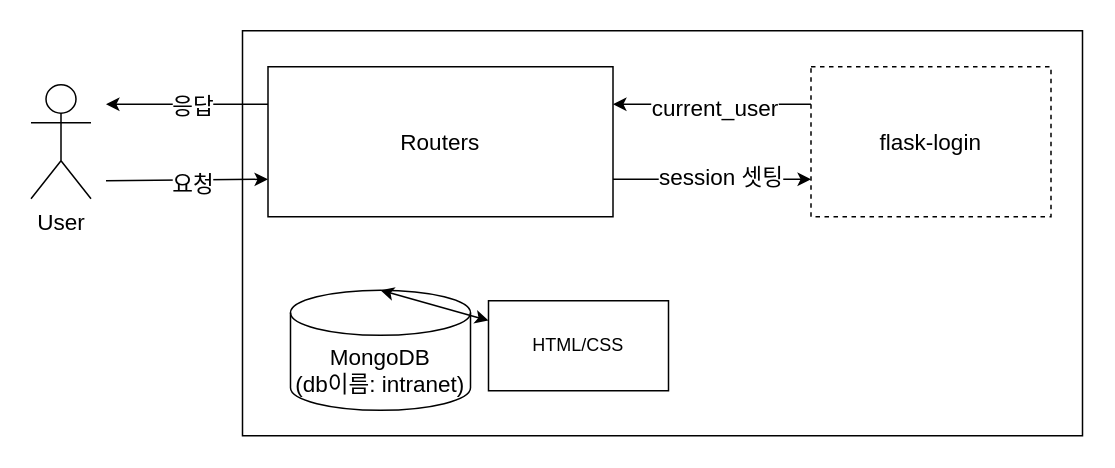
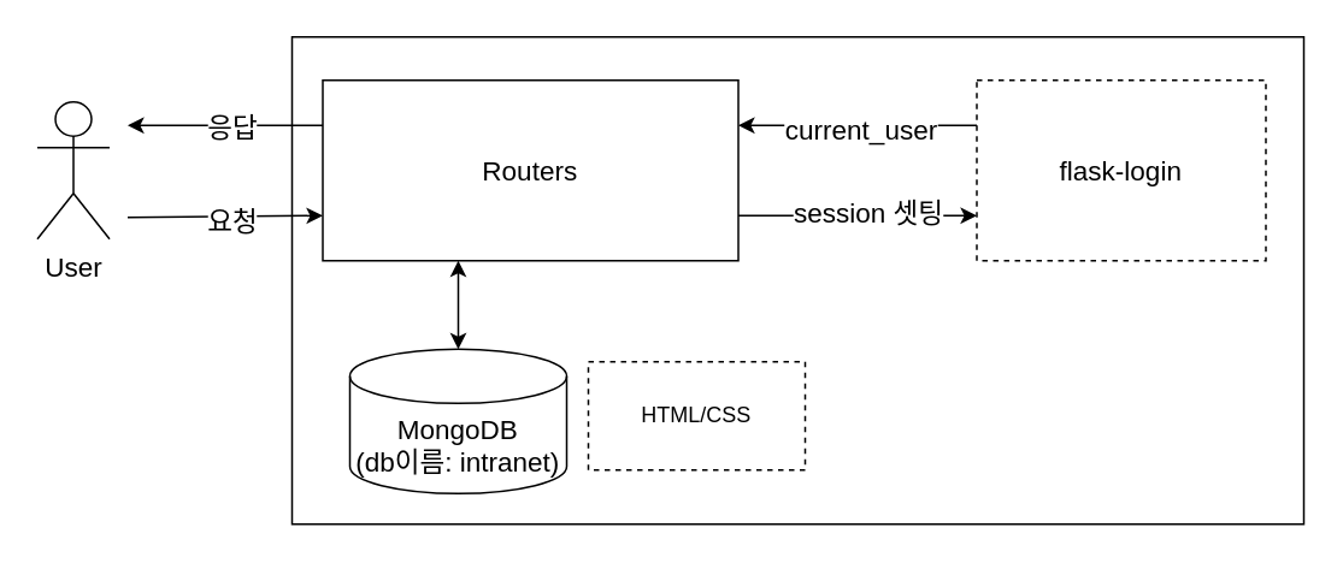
  <mxCell id="0" />
  <mxCell id="1" parent="0" />
  <mxCell id="2" value="" style="rounded=0;whiteSpace=wrap;html=1;" parent="1" vertex="1"><mxGeometry x="161" y="20" width="560" height="270" as="geometry" /></mxCell>
  <mxCell id="3" style="edgeStyle=orthogonalEdgeStyle;rounded=0;orthogonalLoop=1;jettySize=auto;html=1;exitX=1;exitY=0.75;exitDx=0;exitDy=0;entryX=0;entryY=0.75;entryDx=0;entryDy=0;" parent="1" source="7" target="11" edge="1"><mxGeometry relative="1" as="geometry" /></mxCell>
  <mxCell id="4" value="session 셋팅" style="edgeLabel;html=1;align=center;verticalAlign=middle;resizable=0;points=[];fontSize=15;" parent="3" vertex="1" connectable="0"><mxGeometry x="0.076" y="3" relative="1" as="geometry"><mxPoint as="offset" /></mxGeometry></mxCell>
  <mxCell id="5" style="edgeStyle=orthogonalEdgeStyle;rounded=0;orthogonalLoop=1;jettySize=auto;html=1;exitX=0;exitY=0.25;exitDx=0;exitDy=0;fontSize=15;" parent="1" source="7" edge="1"><mxGeometry relative="1" as="geometry"><mxPoint x="70" y="69" as="targetPoint" /></mxGeometry></mxCell>
  <mxCell id="6" value="응답" style="edgeLabel;html=1;align=center;verticalAlign=middle;resizable=0;points=[];fontSize=15;" parent="5" vertex="1" connectable="0"><mxGeometry x="-0.06" relative="1" as="geometry"><mxPoint as="offset" /></mxGeometry></mxCell>
  <mxCell id="7" value="Routers" style="rounded=0;whiteSpace=wrap;html=1;align=center;fontSize=15;" parent="1" vertex="1"><mxGeometry x="178" y="44" width="230" height="100" as="geometry" /></mxCell>
  <mxCell id="8" value="MongoDB&lt;div&gt;(db이름: intranet)&lt;/div&gt;" style="shape=cylinder3;whiteSpace=wrap;html=1;boundedLbl=1;backgroundOutline=1;size=15;fontSize=15;" parent="1" vertex="1"><mxGeometry x="193" y="193" width="120" height="80" as="geometry" /></mxCell>
  <mxCell id="9" style="edgeStyle=orthogonalEdgeStyle;rounded=0;orthogonalLoop=1;jettySize=auto;html=1;exitX=0;exitY=0.25;exitDx=0;exitDy=0;entryX=1;entryY=0.25;entryDx=0;entryDy=0;" parent="1" source="11" target="7" edge="1"><mxGeometry relative="1" as="geometry" /></mxCell>
  <mxCell id="10" value="current_user" style="edgeLabel;html=1;align=center;verticalAlign=middle;resizable=0;points=[];fontSize=15;" parent="9" vertex="1" connectable="0"><mxGeometry x="-0.018" y="1" relative="1" as="geometry"><mxPoint as="offset" /></mxGeometry></mxCell>
  <mxCell id="11" value="&lt;div&gt;flask-login&lt;/div&gt;" style="rounded=0;whiteSpace=wrap;html=1;fontSize=15;dashed=1;" parent="1" vertex="1"><mxGeometry x="540" y="44" width="160" height="100" as="geometry" /></mxCell>
  <mxCell id="12" value="User" style="shape=umlActor;verticalLabelPosition=bottom;verticalAlign=top;html=1;outlineConnect=0;fontSize=15;" parent="1" vertex="1"><mxGeometry x="20" y="56" width="40" height="76" as="geometry" /></mxCell>
  <mxCell id="13" value="" style="endArrow=classic;html=1;rounded=0;entryX=0;entryY=0.75;entryDx=0;entryDy=0;" parent="1" target="7" edge="1"><mxGeometry width="50" height="50" relative="1" as="geometry"><mxPoint x="70" y="120" as="sourcePoint" /><mxPoint x="260" y="80" as="targetPoint" /></mxGeometry></mxCell>
  <mxCell id="14" value="&lt;font style=&quot;font-size: 15px;&quot;&gt;요청&lt;/font&gt;" style="edgeLabel;html=1;align=center;verticalAlign=middle;resizable=0;points=[];" parent="13" vertex="1" connectable="0"><mxGeometry x="0.055" y="-2" relative="1" as="geometry"><mxPoint as="offset" /></mxGeometry></mxCell>
- <mxCell id="15" value="HTML/CSS" style="rounded=0;whiteSpace=wrap;html=1;" parent="1" vertex="1"><mxGeometry x="325" y="200" width="120" height="60" as="geometry" /></mxCell>
- <mxCell id="16" value="" style="endArrow=classic;startArrow=classic;html=1;rounded=0;exitX=0.5;exitY=0;exitDx=0;exitDy=0;exitPerimeter=0;" parent="1" source="8" target="15" edge="1"><mxGeometry width="50" height="50" relative="1" as="geometry"><mxPoint x="250" y="193" as="sourcePoint" /><mxPoint x="300" y="143" as="targetPoint" /></mxGeometry></mxCell>
+ <mxCell id="15" value="HTML/CSS" style="rounded=0;whiteSpace=wrap;html=1;dashed=1;" parent="1" vertex="1"><mxGeometry x="325" y="200" width="120" height="60" as="geometry" /></mxCell>
+ <mxCell id="16" value="" style="endArrow=classic;startArrow=classic;html=1;rounded=0;entryX=0.326;entryY=1;entryDx=0;entryDy=0;entryPerimeter=0;exitX=0.5;exitY=0;exitDx=0;exitDy=0;exitPerimeter=0;" parent="1" source="8" target="7" edge="1"><mxGeometry width="50" height="50" relative="1" as="geometry"><mxPoint x="250" y="193" as="sourcePoint" /><mxPoint x="300" y="143" as="targetPoint" /></mxGeometry></mxCell>
